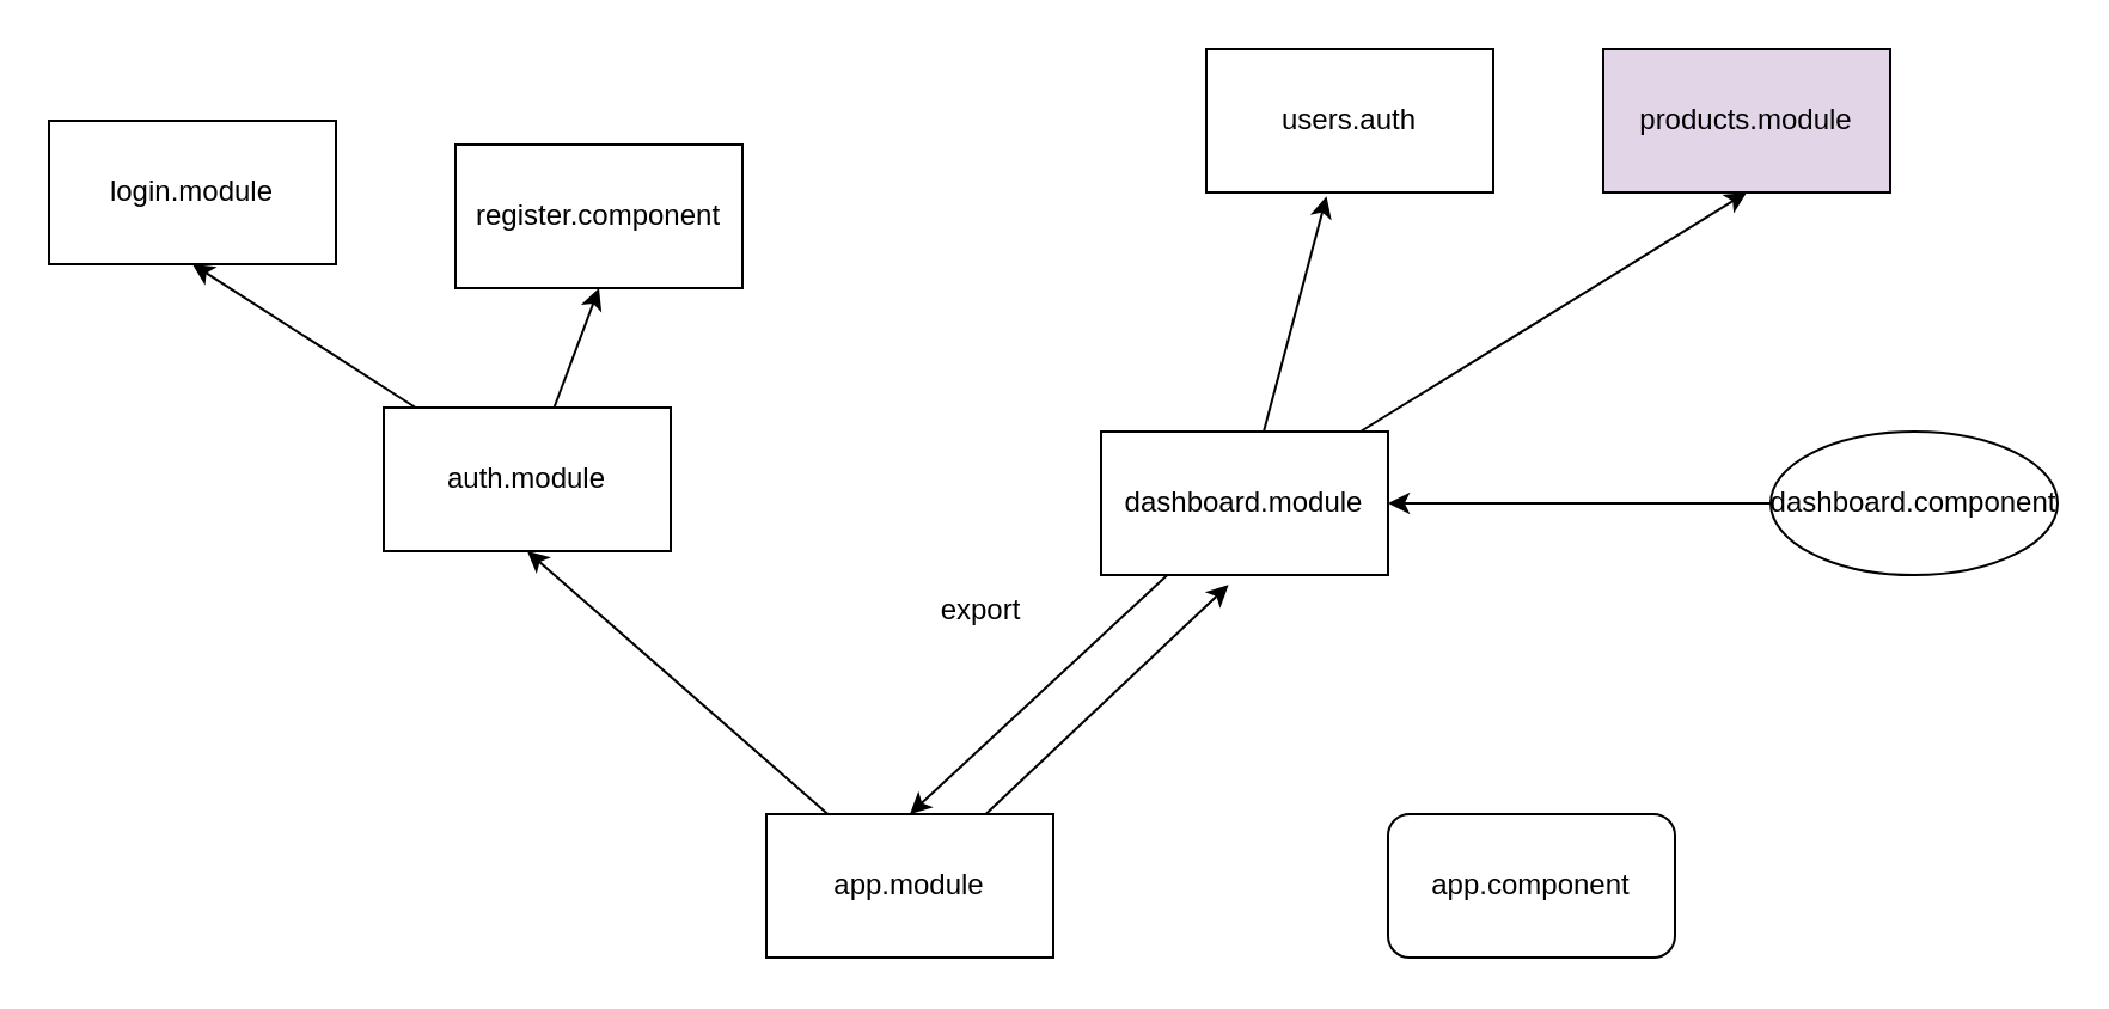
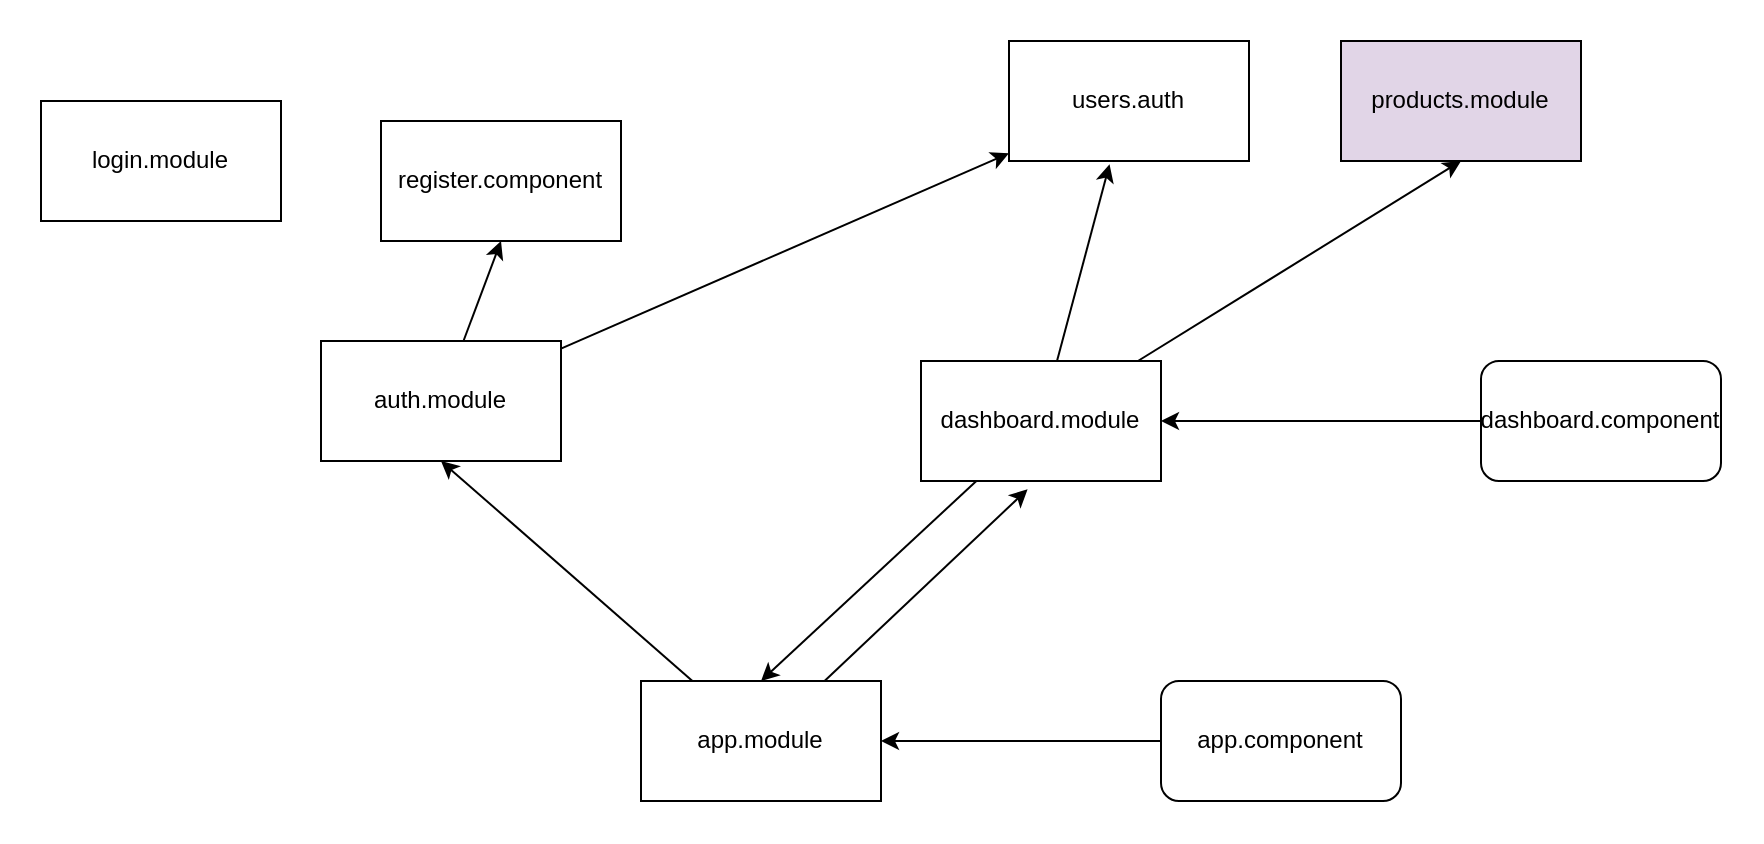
  <mxCell id="0" />
  <mxCell id="1" parent="0" />
  <mxCell id="2" style="edgeStyle=none;html=1;entryX=0.444;entryY=1.069;entryDx=0;entryDy=0;entryPerimeter=0;" parent="1" source="4" target="8" edge="1"><mxGeometry relative="1" as="geometry" /></mxCell>
  <mxCell id="3" style="edgeStyle=none;html=1;entryX=0.5;entryY=1;entryDx=0;entryDy=0;" parent="1" source="4" target="11" edge="1"><mxGeometry relative="1" as="geometry" /></mxCell>
  <mxCell id="4" value="app.module" style="rounded=0;whiteSpace=wrap;html=1;" parent="1" vertex="1"><mxGeometry x="320" y="340" width="120" height="60" as="geometry" /></mxCell>
  <mxCell id="5" style="edgeStyle=none;html=1;entryX=0.419;entryY=1.027;entryDx=0;entryDy=0;entryPerimeter=0;" parent="1" source="8" target="14" edge="1"><mxGeometry relative="1" as="geometry"><mxPoint x="550" y="90" as="targetPoint" /></mxGeometry></mxCell>
  <mxCell id="6" style="edgeStyle=none;html=1;entryX=0.5;entryY=1;entryDx=0;entryDy=0;" parent="1" source="8" target="15" edge="1"><mxGeometry relative="1" as="geometry" /></mxCell>
  <mxCell id="7" style="edgeStyle=none;html=1;entryX=0.5;entryY=0;entryDx=0;entryDy=0;" edge="1" parent="1" source="8" target="4"><mxGeometry relative="1" as="geometry" /></mxCell>
  <mxCell id="8" value="dashboard.module" style="rounded=0;whiteSpace=wrap;html=1;" parent="1" vertex="1"><mxGeometry x="460" y="180" width="120" height="60" as="geometry" /></mxCell>
- <mxCell id="9" style="edgeStyle=none;html=1;entryX=0.5;entryY=1;entryDx=0;entryDy=0;" parent="1" source="11" target="12" edge="1"><mxGeometry relative="1" as="geometry" /></mxCell>
+ <mxCell id="9" style="edgeStyle=none;html=1;" parent="1" source="11" target="14" edge="1"><mxGeometry relative="1" as="geometry" /></mxCell>
  <mxCell id="10" style="edgeStyle=none;html=1;entryX=0.5;entryY=1;entryDx=0;entryDy=0;" parent="1" source="11" target="13" edge="1"><mxGeometry relative="1" as="geometry" /></mxCell>
  <mxCell id="11" value="auth.module" style="rounded=0;whiteSpace=wrap;html=1;" parent="1" vertex="1"><mxGeometry x="160" y="170" width="120" height="60" as="geometry" /></mxCell>
  <mxCell id="12" value="login.module" style="rounded=0;whiteSpace=wrap;html=1;" parent="1" vertex="1"><mxGeometry x="20" y="50" width="120" height="60" as="geometry" /></mxCell>
  <mxCell id="13" value="register.component" style="rounded=0;whiteSpace=wrap;html=1;" parent="1" vertex="1"><mxGeometry x="190" y="60" width="120" height="60" as="geometry" /></mxCell>
  <mxCell id="14" value="users.auth" style="rounded=0;whiteSpace=wrap;html=1;" parent="1" vertex="1"><mxGeometry x="504" y="20" width="120" height="60" as="geometry" /></mxCell>
  <mxCell id="15" value="products.module" style="rounded=0;whiteSpace=wrap;html=1;fillColor=#e1d5e7;" parent="1" vertex="1"><mxGeometry x="670" y="20" width="120" height="60" as="geometry" /></mxCell>
  <mxCell id="16" style="edgeStyle=none;html=1;entryX=1;entryY=0.5;entryDx=0;entryDy=0;" edge="1" parent="1" source="17" target="8"><mxGeometry relative="1" as="geometry" /></mxCell>
- <mxCell id="17" value="dashboard.component" style="ellipse;whiteSpace=wrap;html=1;" vertex="1" parent="1"><mxGeometry x="740" y="180" width="120" height="60" as="geometry" /></mxCell>
+ <mxCell id="17" value="dashboard.component" style="rounded=1;whiteSpace=wrap;html=1;" vertex="1" parent="1"><mxGeometry x="740" y="180" width="120" height="60" as="geometry" /></mxCell>
+ <mxCell id="18" style="edgeStyle=none;html=1;entryX=1;entryY=0.5;entryDx=0;entryDy=0;" edge="1" parent="1" source="19" target="4"><mxGeometry relative="1" as="geometry" /></mxCell>
  <mxCell id="19" value="app.component" style="rounded=1;whiteSpace=wrap;html=1;" vertex="1" parent="1"><mxGeometry x="580" y="340" width="120" height="60" as="geometry" /></mxCell>
- <mxCell id="20" value="export" style="text;html=1;strokeColor=none;fillColor=none;align=center;verticalAlign=middle;whiteSpace=wrap;rounded=0;" vertex="1" parent="1"><mxGeometry x="380" y="240" width="60" height="30" as="geometry" /></mxCell>
